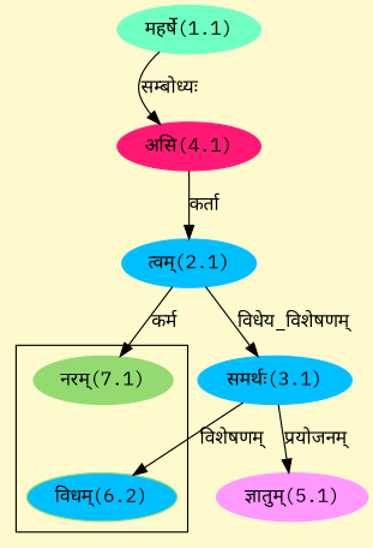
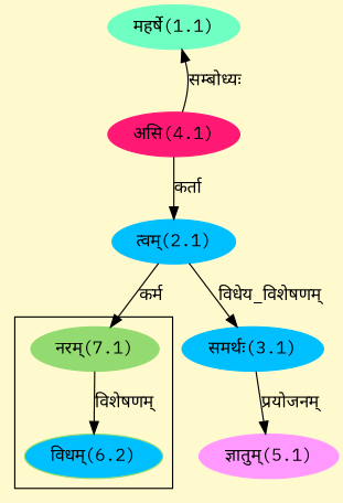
  digraph {
    bgcolor=lemonchiffon1
    compound=true
    fontname="IBM Plex Mono"
    rankdir=BT
    node [color="#93DB70" fontname="IBM Plex Mono" style=filled]
    edge [dir=back fontname="IBM Plex Mono"]
    n1 [fillcolor="#00BFFF" label="विधम्(6.2)"]
    n2 [label="नरम्(7.1)"]
    n3 [color="#00BFFF" label="त्वम्(2.1)"]
    n4 [color="#FF99FF" label="ज्ञातुम्(5.1)"]
    n5 [color="#00BFFF" label="समर्थः(3.1)"]
    n6 [color="#6FFFC3" label="महर्षे(1.1)"]
    n7 [color="#FF1975" label="असि(4.1)"]
    subgraph cluster_1 {
      n1
      n2
    }
-   n1 -> n5 [label="विशेषणम्"]
+   n1 -> n2 [label="विशेषणम्"]
    n2 -> n3 [label="कर्म"]
    n3 -> n7 [label="कर्ता"]
    n4 -> n5 [label="प्रयोजनम्"]
    n5 -> n3 [label="विधेय_विशेषणम्"]
-   n7 -> n6 [label="सम्बोध्यः"]
+   n6 -> n7 [label="सम्बोध्यः"]
  }
